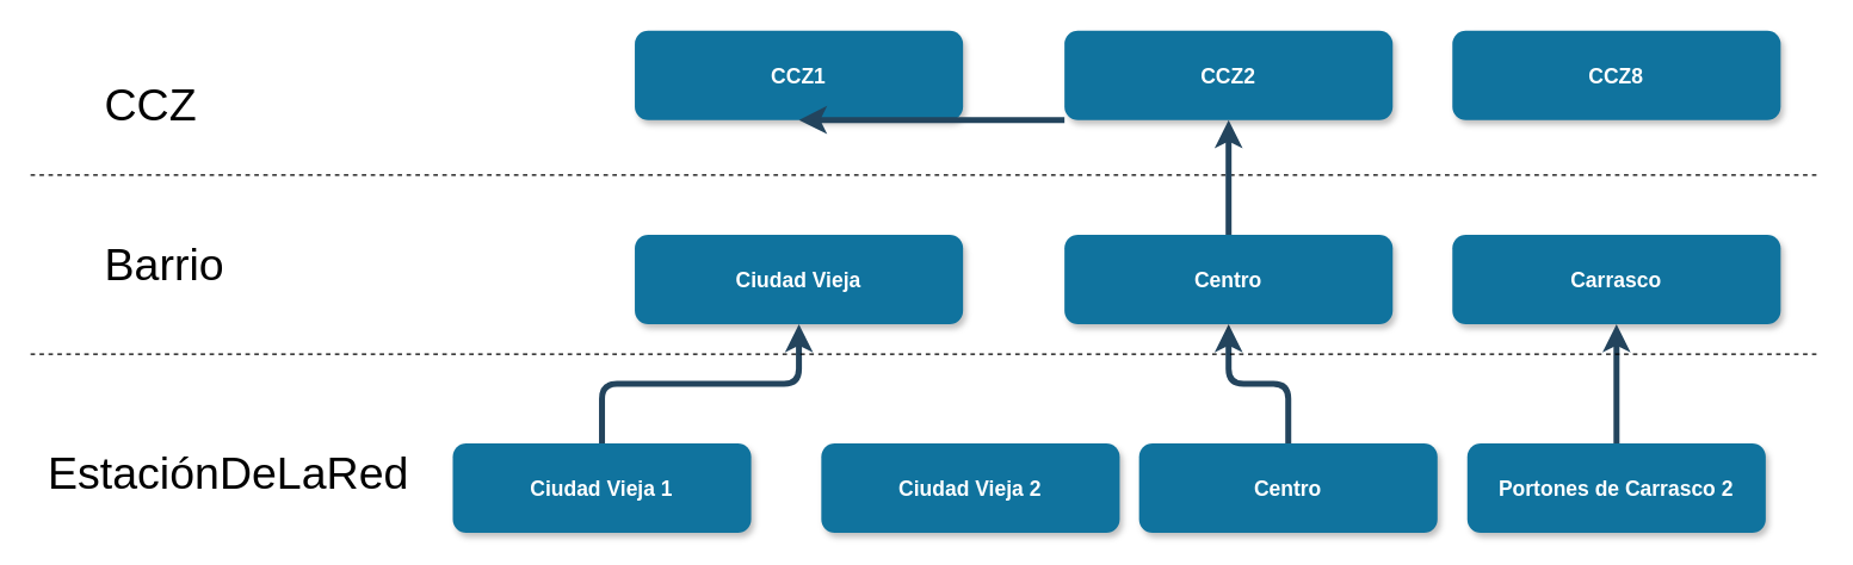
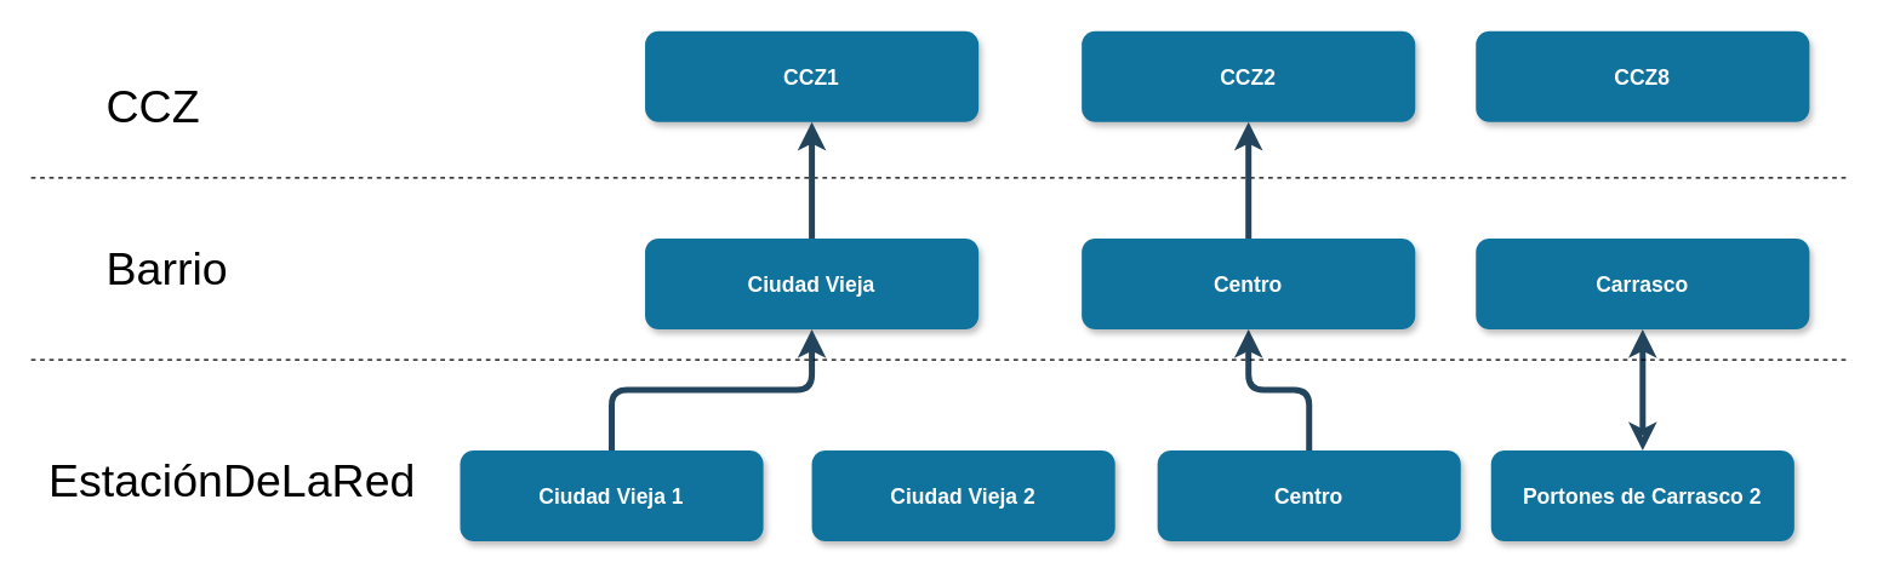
  <mxCell id="0" />
  <mxCell id="1" parent="0" />
  <mxCell id="2" value="Ciudad Vieja" style="rounded=1;fillColor=#10739E;strokeColor=none;shadow=1;gradientColor=none;fontStyle=1;fontColor=#FFFFFF;fontSize=14;" parent="1" vertex="1"><mxGeometry x="425" y="157" width="220" height="60" as="geometry" /></mxCell>
  <mxCell id="3" value="Ciudad Vieja 1" style="rounded=1;fillColor=#10739E;strokeColor=none;shadow=1;gradientColor=none;fontStyle=1;fontColor=#FFFFFF;fontSize=14;" parent="1" vertex="1"><mxGeometry x="303" y="297" width="200" height="60" as="geometry" /></mxCell>
- <mxCell id="4" value="Ciudad Vieja 2" style="rounded=1;fillColor=#10739E;strokeColor=none;shadow=1;gradientColor=none;fontStyle=1;fontColor=#FFFFFF;fontSize=14;" parent="1" vertex="1"><mxGeometry x="550" y="297" width="200" height="60" as="geometry" /></mxCell>
+ <mxCell id="4" value="Ciudad Vieja 2" style="rounded=1;fillColor=#10739E;strokeColor=none;shadow=1;gradientColor=none;fontStyle=1;fontColor=#FFFFFF;fontSize=14;" parent="1" vertex="1"><mxGeometry x="535" y="297" width="200" height="60" as="geometry" /></mxCell>
  <mxCell id="5" value="Centro" style="rounded=1;fillColor=#10739E;strokeColor=none;shadow=1;gradientColor=none;fontStyle=1;fontColor=#FFFFFF;fontSize=14;" parent="1" vertex="1"><mxGeometry x="763" y="297" width="200" height="60" as="geometry" /></mxCell>
  <mxCell id="6" value="" style="edgeStyle=elbowEdgeStyle;elbow=vertical;strokeWidth=4;endArrow=none;endFill=0;fontStyle=1;strokeColor=#23445D;startArrow=classic;startFill=1;" parent="1" source="2" target="3" edge="1"><mxGeometry x="-75" y="370" width="100" height="100" as="geometry"><mxPoint x="-215" y="107" as="sourcePoint" /><mxPoint x="-115" y="7" as="targetPoint" /></mxGeometry></mxCell>
  <mxCell id="7" value="" style="edgeStyle=elbowEdgeStyle;elbow=vertical;strokeWidth=4;endArrow=none;endFill=0;fontStyle=1;strokeColor=#23445D;exitX=0.5;exitY=1;exitDx=0;exitDy=0;startArrow=classic;startFill=1;" parent="1" source="14" target="5" edge="1"><mxGeometry x="-75" y="370" width="100" height="100" as="geometry"><mxPoint x="-215" y="107" as="sourcePoint" /><mxPoint x="-115" y="7" as="targetPoint" /></mxGeometry></mxCell>
  <mxCell id="8" value="Carrasco" style="rounded=1;fillColor=#10739E;strokeColor=none;shadow=1;gradientColor=none;fontStyle=1;fontColor=#FFFFFF;fontSize=14;" parent="1" vertex="1"><mxGeometry x="973" y="157" width="220" height="60" as="geometry" /></mxCell>
  <mxCell id="9" value="Portones de Carrasco 2" style="rounded=1;fillColor=#10739E;strokeColor=none;shadow=1;gradientColor=none;fontStyle=1;fontColor=#FFFFFF;fontSize=14;" parent="1" vertex="1"><mxGeometry x="983" y="297" width="200" height="60" as="geometry" /></mxCell>
- <mxCell id="10" value="" style="edgeStyle=elbowEdgeStyle;elbow=vertical;strokeWidth=4;endArrow=none;endFill=0;fontStyle=1;strokeColor=#23445D;startArrow=classic;startFill=1;" parent="1" source="8" target="9" edge="1"><mxGeometry x="655" y="370" width="100" height="100" as="geometry"><mxPoint x="515" y="107" as="sourcePoint" /><mxPoint x="615" y="7" as="targetPoint" /></mxGeometry></mxCell>
+ <mxCell id="10" value="" style="edgeStyle=elbowEdgeStyle;elbow=vertical;strokeWidth=4;endArrow=classic;endFill=0;fontStyle=1;strokeColor=#23445D;startArrow=classic;startFill=1;" parent="1" source="8" target="9" edge="1"><mxGeometry x="655" y="370" width="100" height="100" as="geometry"><mxPoint x="515" y="107" as="sourcePoint" /><mxPoint x="615" y="7" as="targetPoint" /></mxGeometry></mxCell>
  <mxCell id="11" value="" style="endArrow=none;dashed=1;html=1;" parent="1" edge="1"><mxGeometry width="50" height="50" relative="1" as="geometry"><mxPoint x="20" y="237" as="sourcePoint" /><mxPoint x="1220" y="237" as="targetPoint" /></mxGeometry></mxCell>
  <mxCell id="12" value="&lt;font size=&quot;1&quot;&gt;&lt;span style=&quot;font-size: 30px&quot;&gt;Barrio&lt;/span&gt;&lt;/font&gt;" style="text;html=1;resizable=0;points=[];autosize=1;align=left;verticalAlign=top;spacingTop=-4;" parent="1" vertex="1"><mxGeometry x="68" y="157" width="100" height="20" as="geometry" /></mxCell>
  <mxCell id="13" value="&lt;span style=&quot;font-size: 30px&quot;&gt;EstaciónDeLaRed&lt;br&gt;&lt;/span&gt;" style="text;html=1;resizable=0;points=[];autosize=1;align=left;verticalAlign=top;spacingTop=-4;" parent="1" vertex="1"><mxGeometry x="30" y="297" width="260" height="20" as="geometry" /></mxCell>
  <mxCell id="14" value="Centro" style="rounded=1;fillColor=#10739E;strokeColor=none;shadow=1;gradientColor=none;fontStyle=1;fontColor=#FFFFFF;fontSize=14;" parent="1" vertex="1"><mxGeometry x="713" y="157" width="220" height="60" as="geometry" /></mxCell>
  <mxCell id="15" value="&lt;font size=&quot;1&quot;&gt;&lt;span style=&quot;font-size: 30px&quot;&gt;CCZ&lt;/span&gt;&lt;/font&gt;" style="text;html=1;resizable=0;points=[];autosize=1;align=left;verticalAlign=top;spacingTop=-4;" vertex="1" parent="1"><mxGeometry x="68" y="50" width="80" height="20" as="geometry" /></mxCell>
  <mxCell id="16" value="" style="endArrow=none;dashed=1;html=1;" edge="1" parent="1"><mxGeometry width="50" height="50" relative="1" as="geometry"><mxPoint x="20" y="117" as="sourcePoint" /><mxPoint x="1220" y="117" as="targetPoint" /></mxGeometry></mxCell>
  <mxCell id="17" value="CCZ1" style="rounded=1;fillColor=#10739E;strokeColor=none;shadow=1;gradientColor=none;fontStyle=1;fontColor=#FFFFFF;fontSize=14;" vertex="1" parent="1"><mxGeometry x="425" y="20" width="220" height="60" as="geometry" /></mxCell>
  <mxCell id="18" value="CCZ8" style="rounded=1;fillColor=#10739E;strokeColor=none;shadow=1;gradientColor=none;fontStyle=1;fontColor=#FFFFFF;fontSize=14;" vertex="1" parent="1"><mxGeometry x="973" y="20" width="220" height="60" as="geometry" /></mxCell>
  <mxCell id="19" value="CCZ2" style="rounded=1;fillColor=#10739E;strokeColor=none;shadow=1;gradientColor=none;fontStyle=1;fontColor=#FFFFFF;fontSize=14;" vertex="1" parent="1"><mxGeometry x="713" y="20" width="220" height="60" as="geometry" /></mxCell>
- <mxCell id="20" value="" style="edgeStyle=elbowEdgeStyle;elbow=vertical;strokeWidth=4;endArrow=none;endFill=0;fontStyle=1;strokeColor=#23445D;startArrow=classic;startFill=1;exitX=0.5;exitY=1;exitDx=0;exitDy=0;" edge="1" parent="1" source="17" target="19"><mxGeometry x="-65" y="380" width="100" height="100" as="geometry"><mxPoint x="545" y="227" as="sourcePoint" /><mxPoint x="413" y="307" as="targetPoint" /></mxGeometry></mxCell>
+ <mxCell id="20" value="" style="edgeStyle=elbowEdgeStyle;elbow=vertical;strokeWidth=4;endArrow=none;endFill=0;fontStyle=1;strokeColor=#23445D;startArrow=classic;startFill=1;exitX=0.5;exitY=1;exitDx=0;exitDy=0;entryX=0.5;entryY=0;entryDx=0;entryDy=0;" edge="1" parent="1" source="17" target="2"><mxGeometry x="-65" y="380" width="100" height="100" as="geometry"><mxPoint x="545" y="227" as="sourcePoint" /><mxPoint x="413" y="307" as="targetPoint" /></mxGeometry></mxCell>
  <mxCell id="21" value="" style="edgeStyle=elbowEdgeStyle;elbow=vertical;strokeWidth=4;endArrow=none;endFill=0;fontStyle=1;strokeColor=#23445D;startArrow=classic;startFill=1;exitX=0.5;exitY=1;exitDx=0;exitDy=0;entryX=0.5;entryY=0;entryDx=0;entryDy=0;" edge="1" parent="1" source="19" target="14"><mxGeometry x="280" y="400" width="100" height="100" as="geometry"><mxPoint x="880" y="100.333" as="sourcePoint" /><mxPoint x="880" y="177" as="targetPoint" /></mxGeometry></mxCell>
